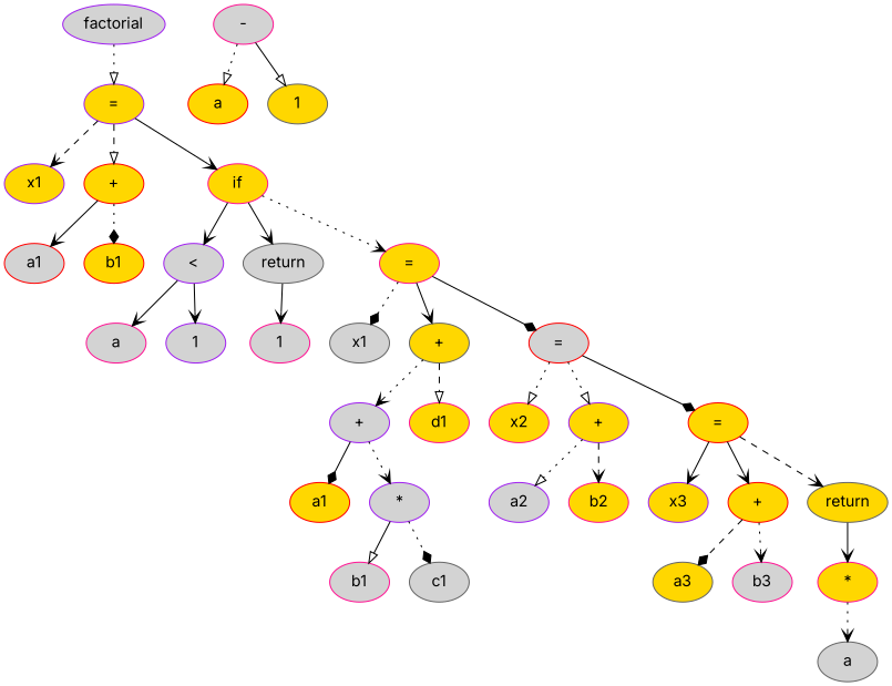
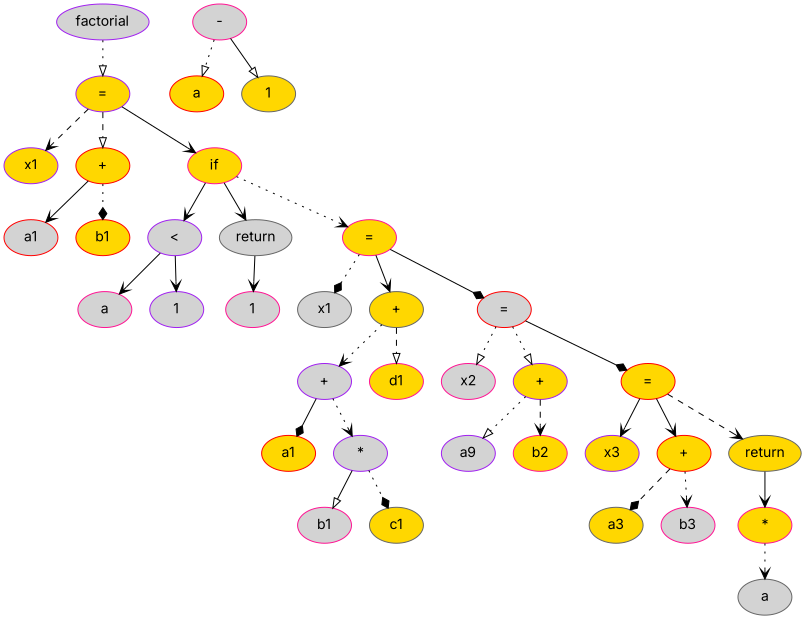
  digraph {
    fontname=Inter
    node [color=deeppink fillcolor=gold fontname=Inter style=filled]
    edge [arrowhead=vee fontname=Inter style=solid]
    n1 [color=purple fillcolor=lightgrey label=factorial]
    n2 [color=purple label="="]
    n3 [color=purple label=x1]
    n4 [color=red label="+"]
    n5 [label=if]
    n6 [color=red fillcolor=lightgrey label=a1]
    n7 [color=red label=b1]
    n8 [color=purple fillcolor=lightgrey label="<"]
    n9 [color=gray40 fillcolor=lightgrey label=return]
    n10 [label="="]
    n11 [fillcolor=lightgrey label=a]
    n12 [color=purple fillcolor=lightgrey label=1]
    n13 [fillcolor=lightgrey label=1]
    n14 [color=gray40 fillcolor=lightgrey label=x1]
    n15 [color=gray40 label="+"]
    n16 [color=red fillcolor=lightgrey label="="]
    n17 [color=purple fillcolor=lightgrey label="+"]
    n18 [label=d1]
-   n19 [label=x2]
+   n19 [fillcolor=lightgrey label=x2]
    n20 [color=purple label="+"]
    n21 [color=red label="="]
    n22 [color=red label=a1]
    n23 [color=purple fillcolor=lightgrey label="*"]
-   n24 [color=purple fillcolor=lightgrey label=a2]
+   n24 [color=purple fillcolor=lightgrey label=a9]
    n25 [label=b2]
    n26 [color=purple label=x3]
    n27 [color=red label="+"]
    n28 [color=gray40 label=return]
    n29 [fillcolor=lightgrey label=b1]
-   n30 [color=gray40 fillcolor=lightgrey label=c1]
+   n30 [color=gray40 label=c1]
    n31 [color=gray40 label=a3]
    n32 [fillcolor=lightgrey label=b3]
    n33 [label="*"]
    n34 [color=gray40 fillcolor=lightgrey label=a]
    n35 [fillcolor=lightgrey label="-"]
    n36 [color=red label=a]
    n37 [color=gray40 label=1]
    n1 -> n2 [arrowhead=onormal style=dotted]
    n2 -> n3 [style=dashed]
    n2 -> n4 [arrowhead=onormal style=dashed]
    n2 -> n5
    n4 -> n6
    n4 -> n7 [arrowhead=diamond style=dotted]
    n5 -> n8
    n5 -> n9
    n5 -> n10 [style=dotted]
    n8 -> n11
    n8 -> n12
    n9 -> n13
    n10 -> n14 [arrowhead=diamond style=dotted]
    n10 -> n15
    n10 -> n16 [arrowhead=diamond]
    n15 -> n17 [style=dotted]
    n15 -> n18 [arrowhead=onormal style=dashed]
    n16 -> n19 [arrowhead=onormal style=dotted]
    n16 -> n20 [arrowhead=onormal style=dotted]
    n16 -> n21 [arrowhead=diamond]
    n17 -> n22 [arrowhead=diamond]
    n17 -> n23 [style=dotted]
    n20 -> n24 [arrowhead=onormal style=dotted]
    n20 -> n25 [style=dashed]
    n21 -> n26
    n21 -> n27
    n21 -> n28 [style=dashed]
    n23 -> n29 [arrowhead=onormal]
    n23 -> n30 [arrowhead=diamond style=dotted]
    n27 -> n31 [arrowhead=diamond style=dashed]
    n27 -> n32 [style=dotted]
    n28 -> n33
    n33 -> n34 [style=dotted]
    n35 -> n36 [arrowhead=onormal style=dotted]
    n35 -> n37 [arrowhead=onormal]
  }
